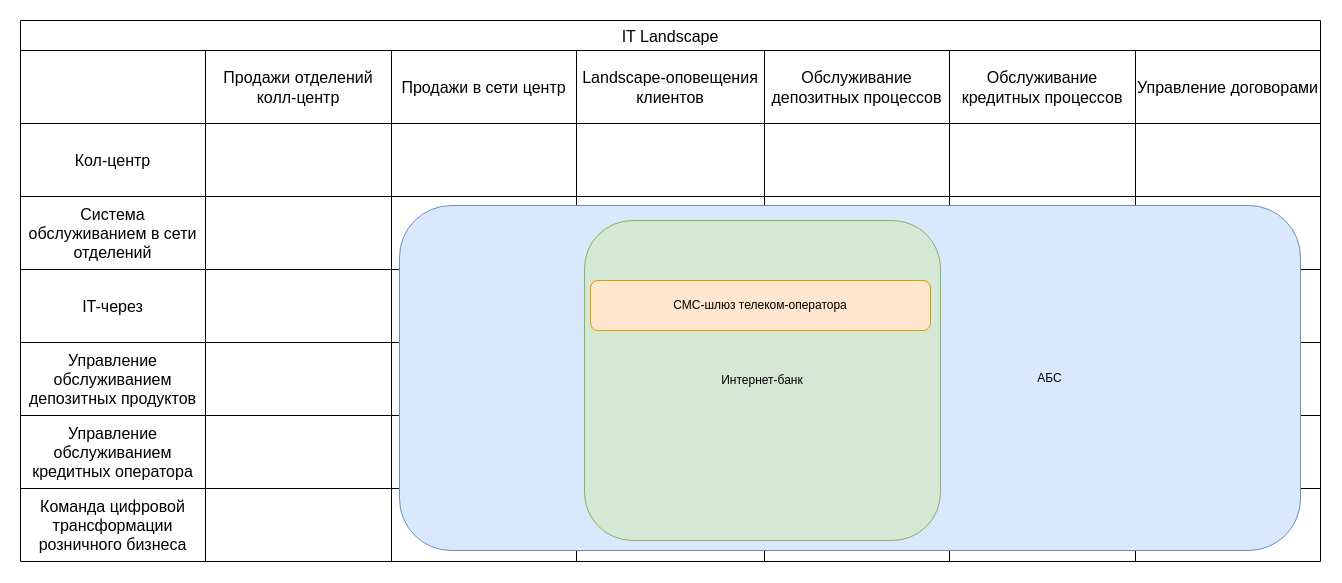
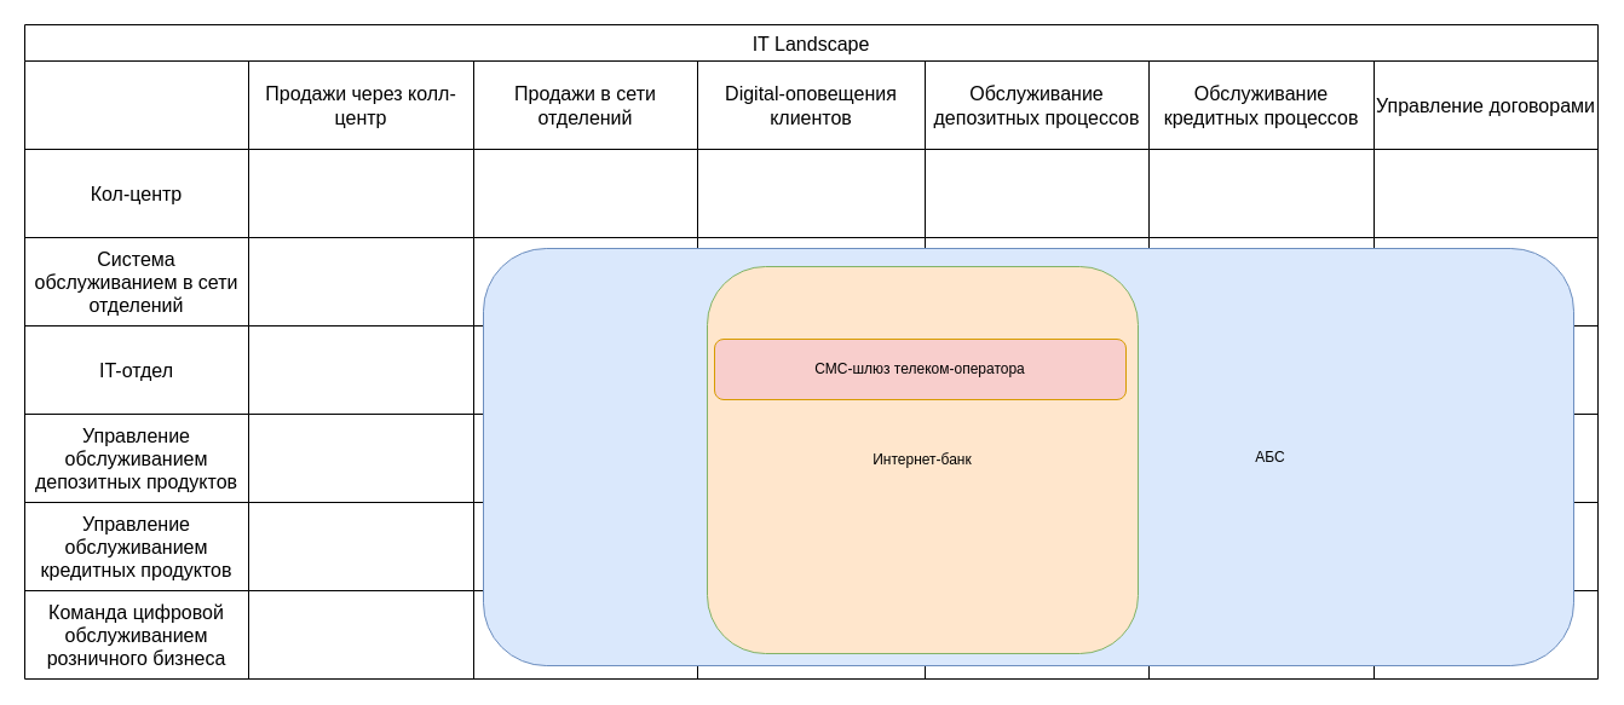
  <mxCell id="0" />
  <mxCell id="1" parent="0" />
  <mxCell id="2" value="IT Landscape" style="shape=table;startSize=30;container=1;collapsible=0;childLayout=tableLayout;strokeColor=default;fontSize=16;" vertex="1" parent="1"><mxGeometry x="20" y="20" width="1300" height="541" as="geometry" /></mxCell>
  <mxCell id="3" value="" style="shape=tableRow;horizontal=0;startSize=0;swimlaneHead=0;swimlaneBody=0;strokeColor=inherit;top=0;left=0;bottom=0;right=0;collapsible=0;dropTarget=0;fillColor=none;points=[[0,0.5],[1,0.5]];portConstraint=eastwest;fontSize=16;" vertex="1" parent="2"><mxGeometry y="30" width="1300" height="73" as="geometry" /></mxCell>
  <mxCell id="4" value="" style="shape=partialRectangle;html=1;whiteSpace=wrap;connectable=0;strokeColor=inherit;overflow=hidden;fillColor=none;top=0;left=0;bottom=0;right=0;pointerEvents=1;fontSize=16;" vertex="1" parent="3"><mxGeometry width="185" height="73" as="geometry"><mxRectangle width="185" height="73" as="alternateBounds" /></mxGeometry></mxCell>
- <mxCell id="5" value="Продажи отделений колл-центр" style="shape=partialRectangle;html=1;whiteSpace=wrap;connectable=0;strokeColor=inherit;overflow=hidden;fillColor=none;top=0;left=0;bottom=0;right=0;pointerEvents=1;fontSize=16;" vertex="1" parent="3"><mxGeometry x="185" width="186" height="73" as="geometry"><mxRectangle width="186" height="73" as="alternateBounds" /></mxGeometry></mxCell>
- <mxCell id="6" value="Продажи в сети центр" style="shape=partialRectangle;html=1;whiteSpace=wrap;connectable=0;strokeColor=inherit;overflow=hidden;fillColor=none;top=0;left=0;bottom=0;right=0;pointerEvents=1;fontSize=16;" vertex="1" parent="3"><mxGeometry x="371" width="185" height="73" as="geometry"><mxRectangle width="185" height="73" as="alternateBounds" /></mxGeometry></mxCell>
- <mxCell id="7" value="Landscape-оповещения клиентов" style="shape=partialRectangle;html=1;whiteSpace=wrap;connectable=0;strokeColor=inherit;overflow=hidden;fillColor=none;top=0;left=0;bottom=0;right=0;pointerEvents=1;fontSize=16;" vertex="1" parent="3"><mxGeometry x="556" width="188" height="73" as="geometry"><mxRectangle width="188" height="73" as="alternateBounds" /></mxGeometry></mxCell>
+ <mxCell id="5" value="Продажи через колл-центр" style="shape=partialRectangle;html=1;whiteSpace=wrap;connectable=0;strokeColor=inherit;overflow=hidden;fillColor=none;top=0;left=0;bottom=0;right=0;pointerEvents=1;fontSize=16;" vertex="1" parent="3"><mxGeometry x="185" width="186" height="73" as="geometry"><mxRectangle width="186" height="73" as="alternateBounds" /></mxGeometry></mxCell>
+ <mxCell id="6" value="Продажи в сети отделений" style="shape=partialRectangle;html=1;whiteSpace=wrap;connectable=0;strokeColor=inherit;overflow=hidden;fillColor=none;top=0;left=0;bottom=0;right=0;pointerEvents=1;fontSize=16;" vertex="1" parent="3"><mxGeometry x="371" width="185" height="73" as="geometry"><mxRectangle width="185" height="73" as="alternateBounds" /></mxGeometry></mxCell>
+ <mxCell id="7" value="Digital-оповещения клиентов" style="shape=partialRectangle;html=1;whiteSpace=wrap;connectable=0;strokeColor=inherit;overflow=hidden;fillColor=none;top=0;left=0;bottom=0;right=0;pointerEvents=1;fontSize=16;" vertex="1" parent="3"><mxGeometry x="556" width="188" height="73" as="geometry"><mxRectangle width="188" height="73" as="alternateBounds" /></mxGeometry></mxCell>
  <mxCell id="8" value="Обслуживание депозитных процессов" style="shape=partialRectangle;html=1;whiteSpace=wrap;connectable=0;strokeColor=inherit;overflow=hidden;fillColor=none;top=0;left=0;bottom=0;right=0;pointerEvents=1;fontSize=16;" vertex="1" parent="3"><mxGeometry x="744" width="185" height="73" as="geometry"><mxRectangle width="185" height="73" as="alternateBounds" /></mxGeometry></mxCell>
  <mxCell id="9" value="Обслуживание кредитных процессов" style="shape=partialRectangle;html=1;whiteSpace=wrap;connectable=0;strokeColor=inherit;overflow=hidden;fillColor=none;top=0;left=0;bottom=0;right=0;pointerEvents=1;fontSize=16;" vertex="1" parent="3"><mxGeometry x="929" width="186" height="73" as="geometry"><mxRectangle width="186" height="73" as="alternateBounds" /></mxGeometry></mxCell>
  <mxCell id="10" value="Управление договорами" style="shape=partialRectangle;html=1;whiteSpace=wrap;connectable=0;strokeColor=inherit;overflow=hidden;fillColor=none;top=0;left=0;bottom=0;right=0;pointerEvents=1;fontSize=16;" vertex="1" parent="3"><mxGeometry x="1115" width="185" height="73" as="geometry"><mxRectangle width="185" height="73" as="alternateBounds" /></mxGeometry></mxCell>
  <mxCell id="11" value="" style="shape=tableRow;horizontal=0;startSize=0;swimlaneHead=0;swimlaneBody=0;strokeColor=inherit;top=0;left=0;bottom=0;right=0;collapsible=0;dropTarget=0;fillColor=none;points=[[0,0.5],[1,0.5]];portConstraint=eastwest;fontSize=16;" vertex="1" parent="2"><mxGeometry y="103" width="1300" height="73" as="geometry" /></mxCell>
  <mxCell id="12" value="Кол-центр" style="shape=partialRectangle;html=1;whiteSpace=wrap;connectable=0;strokeColor=inherit;overflow=hidden;fillColor=none;top=0;left=0;bottom=0;right=0;pointerEvents=1;fontSize=16;" vertex="1" parent="11"><mxGeometry width="185" height="73" as="geometry"><mxRectangle width="185" height="73" as="alternateBounds" /></mxGeometry></mxCell>
  <mxCell id="13" value="" style="shape=partialRectangle;html=1;whiteSpace=wrap;connectable=0;strokeColor=inherit;overflow=hidden;fillColor=none;top=0;left=0;bottom=0;right=0;pointerEvents=1;fontSize=16;" vertex="1" parent="11"><mxGeometry x="185" width="186" height="73" as="geometry"><mxRectangle width="186" height="73" as="alternateBounds" /></mxGeometry></mxCell>
  <mxCell id="14" value="" style="shape=partialRectangle;html=1;whiteSpace=wrap;connectable=0;strokeColor=inherit;overflow=hidden;fillColor=none;top=0;left=0;bottom=0;right=0;pointerEvents=1;fontSize=16;" vertex="1" parent="11"><mxGeometry x="371" width="185" height="73" as="geometry"><mxRectangle width="185" height="73" as="alternateBounds" /></mxGeometry></mxCell>
  <mxCell id="15" value="" style="shape=partialRectangle;html=1;whiteSpace=wrap;connectable=0;strokeColor=inherit;overflow=hidden;fillColor=none;top=0;left=0;bottom=0;right=0;pointerEvents=1;fontSize=16;" vertex="1" parent="11"><mxGeometry x="556" width="188" height="73" as="geometry"><mxRectangle width="188" height="73" as="alternateBounds" /></mxGeometry></mxCell>
  <mxCell id="16" style="shape=partialRectangle;html=1;whiteSpace=wrap;connectable=0;strokeColor=inherit;overflow=hidden;fillColor=none;top=0;left=0;bottom=0;right=0;pointerEvents=1;fontSize=16;" vertex="1" parent="11"><mxGeometry x="744" width="185" height="73" as="geometry"><mxRectangle width="185" height="73" as="alternateBounds" /></mxGeometry></mxCell>
  <mxCell id="17" style="shape=partialRectangle;html=1;whiteSpace=wrap;connectable=0;strokeColor=inherit;overflow=hidden;fillColor=none;top=0;left=0;bottom=0;right=0;pointerEvents=1;fontSize=16;" vertex="1" parent="11"><mxGeometry x="929" width="186" height="73" as="geometry"><mxRectangle width="186" height="73" as="alternateBounds" /></mxGeometry></mxCell>
  <mxCell id="18" style="shape=partialRectangle;html=1;whiteSpace=wrap;connectable=0;strokeColor=inherit;overflow=hidden;fillColor=none;top=0;left=0;bottom=0;right=0;pointerEvents=1;fontSize=16;" vertex="1" parent="11"><mxGeometry x="1115" width="185" height="73" as="geometry"><mxRectangle width="185" height="73" as="alternateBounds" /></mxGeometry></mxCell>
  <mxCell id="19" value="" style="shape=tableRow;horizontal=0;startSize=0;swimlaneHead=0;swimlaneBody=0;strokeColor=inherit;top=0;left=0;bottom=0;right=0;collapsible=0;dropTarget=0;fillColor=none;points=[[0,0.5],[1,0.5]];portConstraint=eastwest;fontSize=16;" vertex="1" parent="2"><mxGeometry y="176" width="1300" height="73" as="geometry" /></mxCell>
  <mxCell id="20" value="Система обслуживанием в сети отделений" style="shape=partialRectangle;html=1;whiteSpace=wrap;connectable=0;strokeColor=inherit;overflow=hidden;fillColor=none;top=0;left=0;bottom=0;right=0;pointerEvents=1;fontSize=16;" vertex="1" parent="19"><mxGeometry width="185" height="73" as="geometry"><mxRectangle width="185" height="73" as="alternateBounds" /></mxGeometry></mxCell>
  <mxCell id="21" value="" style="shape=partialRectangle;html=1;whiteSpace=wrap;connectable=0;strokeColor=inherit;overflow=hidden;fillColor=none;top=0;left=0;bottom=0;right=0;pointerEvents=1;fontSize=16;" vertex="1" parent="19"><mxGeometry x="185" width="186" height="73" as="geometry"><mxRectangle width="186" height="73" as="alternateBounds" /></mxGeometry></mxCell>
  <mxCell id="22" value="" style="shape=partialRectangle;html=1;whiteSpace=wrap;connectable=0;strokeColor=inherit;overflow=hidden;fillColor=none;top=0;left=0;bottom=0;right=0;pointerEvents=1;fontSize=16;" vertex="1" parent="19"><mxGeometry x="371" width="185" height="73" as="geometry"><mxRectangle width="185" height="73" as="alternateBounds" /></mxGeometry></mxCell>
  <mxCell id="23" style="shape=partialRectangle;html=1;whiteSpace=wrap;connectable=0;strokeColor=inherit;overflow=hidden;fillColor=none;top=0;left=0;bottom=0;right=0;pointerEvents=1;fontSize=16;" vertex="1" parent="19"><mxGeometry x="556" width="188" height="73" as="geometry"><mxRectangle width="188" height="73" as="alternateBounds" /></mxGeometry></mxCell>
  <mxCell id="24" style="shape=partialRectangle;html=1;whiteSpace=wrap;connectable=0;strokeColor=inherit;overflow=hidden;fillColor=none;top=0;left=0;bottom=0;right=0;pointerEvents=1;fontSize=16;" vertex="1" parent="19"><mxGeometry x="744" width="185" height="73" as="geometry"><mxRectangle width="185" height="73" as="alternateBounds" /></mxGeometry></mxCell>
  <mxCell id="25" style="shape=partialRectangle;html=1;whiteSpace=wrap;connectable=0;strokeColor=inherit;overflow=hidden;fillColor=none;top=0;left=0;bottom=0;right=0;pointerEvents=1;fontSize=16;" vertex="1" parent="19"><mxGeometry x="929" width="186" height="73" as="geometry"><mxRectangle width="186" height="73" as="alternateBounds" /></mxGeometry></mxCell>
  <mxCell id="26" style="shape=partialRectangle;html=1;whiteSpace=wrap;connectable=0;strokeColor=inherit;overflow=hidden;fillColor=none;top=0;left=0;bottom=0;right=0;pointerEvents=1;fontSize=16;" vertex="1" parent="19"><mxGeometry x="1115" width="185" height="73" as="geometry"><mxRectangle width="185" height="73" as="alternateBounds" /></mxGeometry></mxCell>
  <mxCell id="27" style="shape=tableRow;horizontal=0;startSize=0;swimlaneHead=0;swimlaneBody=0;strokeColor=inherit;top=0;left=0;bottom=0;right=0;collapsible=0;dropTarget=0;fillColor=none;points=[[0,0.5],[1,0.5]];portConstraint=eastwest;fontSize=16;" vertex="1" parent="2"><mxGeometry y="249" width="1300" height="73" as="geometry" /></mxCell>
- <mxCell id="28" value="IT-через" style="shape=partialRectangle;html=1;whiteSpace=wrap;connectable=0;strokeColor=inherit;overflow=hidden;fillColor=none;top=0;left=0;bottom=0;right=0;pointerEvents=1;fontSize=16;" vertex="1" parent="27"><mxGeometry width="185" height="73" as="geometry"><mxRectangle width="185" height="73" as="alternateBounds" /></mxGeometry></mxCell>
+ <mxCell id="28" value="IT-отдел" style="shape=partialRectangle;html=1;whiteSpace=wrap;connectable=0;strokeColor=inherit;overflow=hidden;fillColor=none;top=0;left=0;bottom=0;right=0;pointerEvents=1;fontSize=16;" vertex="1" parent="27"><mxGeometry width="185" height="73" as="geometry"><mxRectangle width="185" height="73" as="alternateBounds" /></mxGeometry></mxCell>
  <mxCell id="29" style="shape=partialRectangle;html=1;whiteSpace=wrap;connectable=0;strokeColor=inherit;overflow=hidden;fillColor=none;top=0;left=0;bottom=0;right=0;pointerEvents=1;fontSize=16;" vertex="1" parent="27"><mxGeometry x="185" width="186" height="73" as="geometry"><mxRectangle width="186" height="73" as="alternateBounds" /></mxGeometry></mxCell>
  <mxCell id="30" style="shape=partialRectangle;html=1;whiteSpace=wrap;connectable=0;strokeColor=inherit;overflow=hidden;fillColor=none;top=0;left=0;bottom=0;right=0;pointerEvents=1;fontSize=16;" vertex="1" parent="27"><mxGeometry x="371" width="185" height="73" as="geometry"><mxRectangle width="185" height="73" as="alternateBounds" /></mxGeometry></mxCell>
  <mxCell id="31" style="shape=partialRectangle;html=1;whiteSpace=wrap;connectable=0;strokeColor=inherit;overflow=hidden;fillColor=none;top=0;left=0;bottom=0;right=0;pointerEvents=1;fontSize=16;" vertex="1" parent="27"><mxGeometry x="556" width="188" height="73" as="geometry"><mxRectangle width="188" height="73" as="alternateBounds" /></mxGeometry></mxCell>
  <mxCell id="32" style="shape=partialRectangle;html=1;whiteSpace=wrap;connectable=0;strokeColor=inherit;overflow=hidden;fillColor=none;top=0;left=0;bottom=0;right=0;pointerEvents=1;fontSize=16;" vertex="1" parent="27"><mxGeometry x="744" width="185" height="73" as="geometry"><mxRectangle width="185" height="73" as="alternateBounds" /></mxGeometry></mxCell>
  <mxCell id="33" style="shape=partialRectangle;html=1;whiteSpace=wrap;connectable=0;strokeColor=inherit;overflow=hidden;fillColor=none;top=0;left=0;bottom=0;right=0;pointerEvents=1;fontSize=16;" vertex="1" parent="27"><mxGeometry x="929" width="186" height="73" as="geometry"><mxRectangle width="186" height="73" as="alternateBounds" /></mxGeometry></mxCell>
  <mxCell id="34" style="shape=partialRectangle;html=1;whiteSpace=wrap;connectable=0;strokeColor=inherit;overflow=hidden;fillColor=none;top=0;left=0;bottom=0;right=0;pointerEvents=1;fontSize=16;" vertex="1" parent="27"><mxGeometry x="1115" width="185" height="73" as="geometry"><mxRectangle width="185" height="73" as="alternateBounds" /></mxGeometry></mxCell>
  <mxCell id="35" style="shape=tableRow;horizontal=0;startSize=0;swimlaneHead=0;swimlaneBody=0;strokeColor=inherit;top=0;left=0;bottom=0;right=0;collapsible=0;dropTarget=0;fillColor=none;points=[[0,0.5],[1,0.5]];portConstraint=eastwest;fontSize=16;" vertex="1" parent="2"><mxGeometry y="322" width="1300" height="73" as="geometry" /></mxCell>
  <mxCell id="36" value="Управление обслуживанием депозитных продуктов" style="shape=partialRectangle;html=1;whiteSpace=wrap;connectable=0;strokeColor=inherit;overflow=hidden;fillColor=none;top=0;left=0;bottom=0;right=0;pointerEvents=1;fontSize=16;" vertex="1" parent="35"><mxGeometry width="185" height="73" as="geometry"><mxRectangle width="185" height="73" as="alternateBounds" /></mxGeometry></mxCell>
  <mxCell id="37" style="shape=partialRectangle;html=1;whiteSpace=wrap;connectable=0;strokeColor=inherit;overflow=hidden;fillColor=none;top=0;left=0;bottom=0;right=0;pointerEvents=1;fontSize=16;" vertex="1" parent="35"><mxGeometry x="185" width="186" height="73" as="geometry"><mxRectangle width="186" height="73" as="alternateBounds" /></mxGeometry></mxCell>
  <mxCell id="38" style="shape=partialRectangle;html=1;whiteSpace=wrap;connectable=0;strokeColor=inherit;overflow=hidden;fillColor=none;top=0;left=0;bottom=0;right=0;pointerEvents=1;fontSize=16;" vertex="1" parent="35"><mxGeometry x="371" width="185" height="73" as="geometry"><mxRectangle width="185" height="73" as="alternateBounds" /></mxGeometry></mxCell>
  <mxCell id="39" style="shape=partialRectangle;html=1;whiteSpace=wrap;connectable=0;strokeColor=inherit;overflow=hidden;fillColor=none;top=0;left=0;bottom=0;right=0;pointerEvents=1;fontSize=16;" vertex="1" parent="35"><mxGeometry x="556" width="188" height="73" as="geometry"><mxRectangle width="188" height="73" as="alternateBounds" /></mxGeometry></mxCell>
  <mxCell id="40" style="shape=partialRectangle;html=1;whiteSpace=wrap;connectable=0;strokeColor=inherit;overflow=hidden;fillColor=none;top=0;left=0;bottom=0;right=0;pointerEvents=1;fontSize=16;" vertex="1" parent="35"><mxGeometry x="744" width="185" height="73" as="geometry"><mxRectangle width="185" height="73" as="alternateBounds" /></mxGeometry></mxCell>
  <mxCell id="41" style="shape=partialRectangle;html=1;whiteSpace=wrap;connectable=0;strokeColor=inherit;overflow=hidden;fillColor=none;top=0;left=0;bottom=0;right=0;pointerEvents=1;fontSize=16;" vertex="1" parent="35"><mxGeometry x="929" width="186" height="73" as="geometry"><mxRectangle width="186" height="73" as="alternateBounds" /></mxGeometry></mxCell>
  <mxCell id="42" style="shape=partialRectangle;html=1;whiteSpace=wrap;connectable=0;strokeColor=inherit;overflow=hidden;fillColor=none;top=0;left=0;bottom=0;right=0;pointerEvents=1;fontSize=16;" vertex="1" parent="35"><mxGeometry x="1115" width="185" height="73" as="geometry"><mxRectangle width="185" height="73" as="alternateBounds" /></mxGeometry></mxCell>
  <mxCell id="43" style="shape=tableRow;horizontal=0;startSize=0;swimlaneHead=0;swimlaneBody=0;strokeColor=inherit;top=0;left=0;bottom=0;right=0;collapsible=0;dropTarget=0;fillColor=none;points=[[0,0.5],[1,0.5]];portConstraint=eastwest;fontSize=16;" vertex="1" parent="2"><mxGeometry y="395" width="1300" height="73" as="geometry" /></mxCell>
- <mxCell id="44" value="Управление обслуживанием кредитных оператора" style="shape=partialRectangle;html=1;whiteSpace=wrap;connectable=0;strokeColor=inherit;overflow=hidden;fillColor=none;top=0;left=0;bottom=0;right=0;pointerEvents=1;fontSize=16;" vertex="1" parent="43"><mxGeometry width="185" height="73" as="geometry"><mxRectangle width="185" height="73" as="alternateBounds" /></mxGeometry></mxCell>
+ <mxCell id="44" value="Управление обслуживанием кредитных продуктов" style="shape=partialRectangle;html=1;whiteSpace=wrap;connectable=0;strokeColor=inherit;overflow=hidden;fillColor=none;top=0;left=0;bottom=0;right=0;pointerEvents=1;fontSize=16;" vertex="1" parent="43"><mxGeometry width="185" height="73" as="geometry"><mxRectangle width="185" height="73" as="alternateBounds" /></mxGeometry></mxCell>
  <mxCell id="45" value="" style="shape=partialRectangle;html=1;whiteSpace=wrap;connectable=0;strokeColor=inherit;overflow=hidden;fillColor=none;top=0;left=0;bottom=0;right=0;pointerEvents=1;fontSize=16;" vertex="1" parent="43"><mxGeometry x="185" width="186" height="73" as="geometry"><mxRectangle width="186" height="73" as="alternateBounds" /></mxGeometry></mxCell>
  <mxCell id="46" style="shape=partialRectangle;html=1;whiteSpace=wrap;connectable=0;strokeColor=inherit;overflow=hidden;fillColor=none;top=0;left=0;bottom=0;right=0;pointerEvents=1;fontSize=16;" vertex="1" parent="43"><mxGeometry x="371" width="185" height="73" as="geometry"><mxRectangle width="185" height="73" as="alternateBounds" /></mxGeometry></mxCell>
  <mxCell id="47" style="shape=partialRectangle;html=1;whiteSpace=wrap;connectable=0;strokeColor=inherit;overflow=hidden;fillColor=none;top=0;left=0;bottom=0;right=0;pointerEvents=1;fontSize=16;" vertex="1" parent="43"><mxGeometry x="556" width="188" height="73" as="geometry"><mxRectangle width="188" height="73" as="alternateBounds" /></mxGeometry></mxCell>
  <mxCell id="48" style="shape=partialRectangle;html=1;whiteSpace=wrap;connectable=0;strokeColor=inherit;overflow=hidden;fillColor=none;top=0;left=0;bottom=0;right=0;pointerEvents=1;fontSize=16;" vertex="1" parent="43"><mxGeometry x="744" width="185" height="73" as="geometry"><mxRectangle width="185" height="73" as="alternateBounds" /></mxGeometry></mxCell>
  <mxCell id="49" style="shape=partialRectangle;html=1;whiteSpace=wrap;connectable=0;strokeColor=inherit;overflow=hidden;fillColor=none;top=0;left=0;bottom=0;right=0;pointerEvents=1;fontSize=16;" vertex="1" parent="43"><mxGeometry x="929" width="186" height="73" as="geometry"><mxRectangle width="186" height="73" as="alternateBounds" /></mxGeometry></mxCell>
  <mxCell id="50" style="shape=partialRectangle;html=1;whiteSpace=wrap;connectable=0;strokeColor=inherit;overflow=hidden;fillColor=none;top=0;left=0;bottom=0;right=0;pointerEvents=1;fontSize=16;" vertex="1" parent="43"><mxGeometry x="1115" width="185" height="73" as="geometry"><mxRectangle width="185" height="73" as="alternateBounds" /></mxGeometry></mxCell>
  <mxCell id="51" value="" style="shape=tableRow;horizontal=0;startSize=0;swimlaneHead=0;swimlaneBody=0;strokeColor=inherit;top=0;left=0;bottom=0;right=0;collapsible=0;dropTarget=0;fillColor=none;points=[[0,0.5],[1,0.5]];portConstraint=eastwest;fontSize=16;" vertex="1" parent="2"><mxGeometry y="468" width="1300" height="73" as="geometry" /></mxCell>
- <mxCell id="52" value="Команда цифровой трансформации розничного бизнеса" style="shape=partialRectangle;html=1;whiteSpace=wrap;connectable=0;strokeColor=inherit;overflow=hidden;fillColor=none;top=0;left=0;bottom=0;right=0;pointerEvents=1;fontSize=16;" vertex="1" parent="51"><mxGeometry width="185" height="73" as="geometry"><mxRectangle width="185" height="73" as="alternateBounds" /></mxGeometry></mxCell>
+ <mxCell id="52" value="Команда цифровой обслуживанием розничного бизнеса" style="shape=partialRectangle;html=1;whiteSpace=wrap;connectable=0;strokeColor=inherit;overflow=hidden;fillColor=none;top=0;left=0;bottom=0;right=0;pointerEvents=1;fontSize=16;" vertex="1" parent="51"><mxGeometry width="185" height="73" as="geometry"><mxRectangle width="185" height="73" as="alternateBounds" /></mxGeometry></mxCell>
  <mxCell id="53" value="" style="shape=partialRectangle;html=1;whiteSpace=wrap;connectable=0;strokeColor=inherit;overflow=hidden;fillColor=none;top=0;left=0;bottom=0;right=0;pointerEvents=1;fontSize=16;" vertex="1" parent="51"><mxGeometry x="185" width="186" height="73" as="geometry"><mxRectangle width="186" height="73" as="alternateBounds" /></mxGeometry></mxCell>
  <mxCell id="54" value="" style="shape=partialRectangle;html=1;whiteSpace=wrap;connectable=0;strokeColor=inherit;overflow=hidden;fillColor=none;top=0;left=0;bottom=0;right=0;pointerEvents=1;fontSize=16;" vertex="1" parent="51"><mxGeometry x="371" width="185" height="73" as="geometry"><mxRectangle width="185" height="73" as="alternateBounds" /></mxGeometry></mxCell>
  <mxCell id="55" style="shape=partialRectangle;html=1;whiteSpace=wrap;connectable=0;strokeColor=inherit;overflow=hidden;fillColor=none;top=0;left=0;bottom=0;right=0;pointerEvents=1;fontSize=16;" vertex="1" parent="51"><mxGeometry x="556" width="188" height="73" as="geometry"><mxRectangle width="188" height="73" as="alternateBounds" /></mxGeometry></mxCell>
  <mxCell id="56" style="shape=partialRectangle;html=1;whiteSpace=wrap;connectable=0;strokeColor=inherit;overflow=hidden;fillColor=none;top=0;left=0;bottom=0;right=0;pointerEvents=1;fontSize=16;" vertex="1" parent="51"><mxGeometry x="744" width="185" height="73" as="geometry"><mxRectangle width="185" height="73" as="alternateBounds" /></mxGeometry></mxCell>
  <mxCell id="57" style="shape=partialRectangle;html=1;whiteSpace=wrap;connectable=0;strokeColor=inherit;overflow=hidden;fillColor=none;top=0;left=0;bottom=0;right=0;pointerEvents=1;fontSize=16;" vertex="1" parent="51"><mxGeometry x="929" width="186" height="73" as="geometry"><mxRectangle width="186" height="73" as="alternateBounds" /></mxGeometry></mxCell>
  <mxCell id="58" style="shape=partialRectangle;html=1;whiteSpace=wrap;connectable=0;strokeColor=inherit;overflow=hidden;fillColor=none;top=0;left=0;bottom=0;right=0;pointerEvents=1;fontSize=16;" vertex="1" parent="51"><mxGeometry x="1115" width="185" height="73" as="geometry"><mxRectangle width="185" height="73" as="alternateBounds" /></mxGeometry></mxCell>
  <mxCell id="59" value="&lt;font style=&quot;font-size: 12px;&quot;&gt;&lt;span style=&quot;white-space: pre;&quot;&gt;&#09;&lt;/span&gt;&lt;span style=&quot;white-space: pre;&quot;&gt;&#09;&lt;/span&gt;&lt;span style=&quot;white-space: pre;&quot;&gt;&#09;&lt;/span&gt;&lt;span style=&quot;white-space: pre;&quot;&gt;&#09;&lt;/span&gt;&lt;span style=&quot;white-space: pre;&quot;&gt;&#09;&lt;/span&gt;&lt;span style=&quot;white-space: pre;&quot;&gt;&#09;&lt;/span&gt;&lt;span style=&quot;white-space: pre;&quot;&gt;&#09;&lt;/span&gt;&lt;span style=&quot;white-space: pre;&quot;&gt;&#09;&lt;/span&gt;&lt;span style=&quot;white-space: pre;&quot;&gt;&#09;&lt;/span&gt;&lt;span style=&quot;white-space: pre;&quot;&gt;&#09;&lt;/span&gt;&lt;span style=&quot;white-space: pre;&quot;&gt;&#09;&lt;/span&gt;&lt;span style=&quot;white-space: pre;&quot;&gt;&#09;&lt;/span&gt;&lt;span style=&quot;white-space: pre;&quot;&gt;&#09;&lt;/span&gt;&lt;span style=&quot;white-space: pre;&quot;&gt;&#09;&lt;/span&gt;&lt;span style=&quot;white-space: pre;&quot;&gt;&#09;&lt;/span&gt;АБС&lt;/font&gt;" style="rounded=1;whiteSpace=wrap;html=1;fillColor=#dae8fc;strokeColor=#6c8ebf;fontSize=8;" vertex="1" parent="1"><mxGeometry x="399" y="205" width="901" height="345" as="geometry" /></mxCell>
- <mxCell id="60" value="&lt;font style=&quot;font-size: 12px;&quot;&gt;Интернет-банк&lt;/font&gt;" style="rounded=1;whiteSpace=wrap;html=1;fillColor=#d5e8d4;strokeColor=#82b366;fontSize=8;" vertex="1" parent="1"><mxGeometry x="584" y="220" width="356" height="320" as="geometry" /></mxCell>
- <mxCell id="61" value="СМС-шлюз телеком-оператора" style="rounded=1;whiteSpace=wrap;html=1;fillColor=#ffe6cc;strokeColor=#d79b00;" vertex="1" parent="1"><mxGeometry x="590" y="280" width="340" height="50" as="geometry" /></mxCell>
+ <mxCell id="60" value="&lt;font style=&quot;font-size: 12px;&quot;&gt;Интернет-банк&lt;/font&gt;" style="rounded=1;whiteSpace=wrap;html=1;fillColor=#ffe6cc;strokeColor=#82b366;fontSize=8;" vertex="1" parent="1"><mxGeometry x="584" y="220" width="356" height="320" as="geometry" /></mxCell>
+ <mxCell id="61" value="СМС-шлюз телеком-оператора" style="rounded=1;whiteSpace=wrap;html=1;fillColor=#f8cecc;strokeColor=#d79b00;" vertex="1" parent="1"><mxGeometry x="590" y="280" width="340" height="50" as="geometry" /></mxCell>
